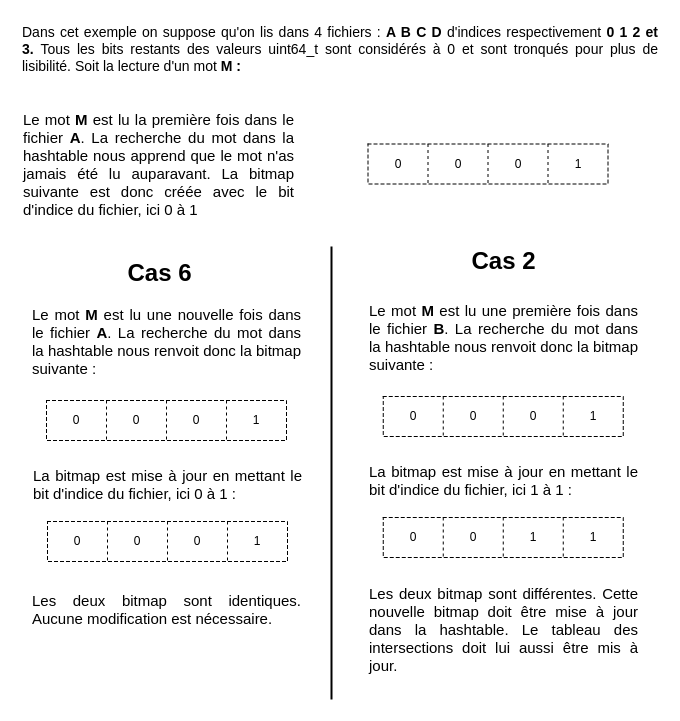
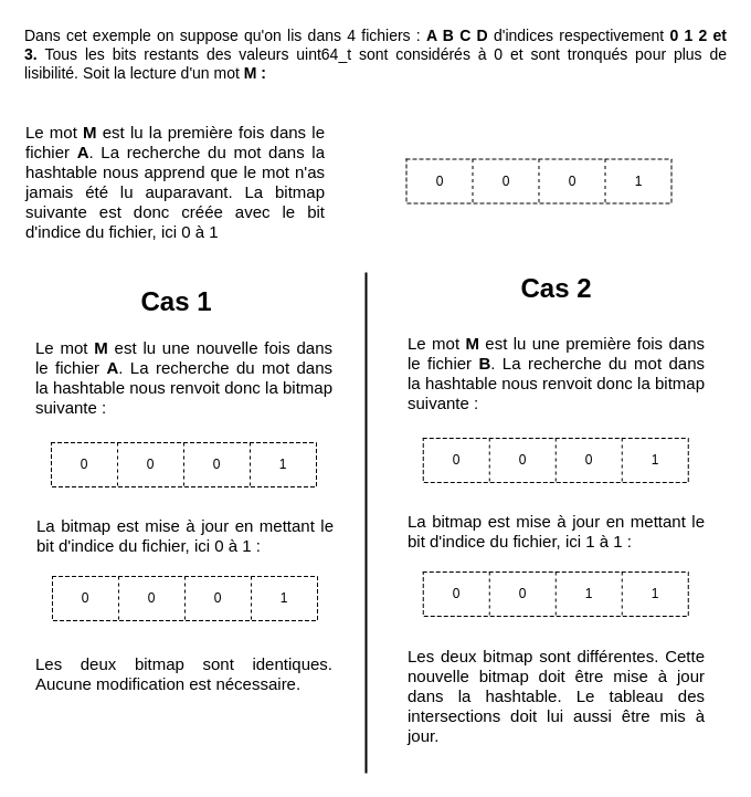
  <mxCell id="0" />
  <mxCell id="1" parent="0" />
  <mxCell id="2" value="&lt;div style=&quot;text-align: justify;&quot;&gt;Le mot &lt;b&gt;M &lt;/b&gt;est lu la première fois dans le fichier &lt;b&gt;A&lt;/b&gt;. La recherche du mot dans la hashtable nous apprend que le mot n'as jamais été lu auparavant. La bitmap suivante est donc créée avec le bit d'indice du fichier, ici 0 à 1&lt;/div&gt;" style="text;strokeColor=none;align=center;fillColor=none;html=1;verticalAlign=middle;whiteSpace=wrap;rounded=0;fontSize=15;" parent="1" vertex="1"><mxGeometry x="22" y="103" width="273" height="121" as="geometry" /></mxCell>
  <mxCell id="3" value="&lt;div style=&quot;text-align: justify;&quot;&gt;Dans cet exemple on suppose qu'on lis dans 4 fichiers : &lt;b&gt;A B C D&lt;/b&gt;&amp;nbsp;d'indices respectivement&lt;b&gt;&amp;nbsp;&lt;/b&gt;&lt;b style=&quot;background-color: transparent;&quot;&gt;0 1 2 et 3.&lt;/b&gt;&lt;span style=&quot;background-color: transparent;&quot;&gt;&amp;nbsp;Tous les bits restants des valeurs uint64_t sont considérés à 0 et sont tronqués pour plus de lisibilité.&amp;nbsp;&lt;/span&gt;&lt;span style=&quot;background-color: transparent;&quot;&gt;Soit la lecture d'un mot &lt;/span&gt;&lt;b style=&quot;background-color: transparent;&quot;&gt;M :&lt;/b&gt;&lt;/div&gt;" style="text;strokeColor=none;align=left;fillColor=none;html=1;verticalAlign=middle;whiteSpace=wrap;rounded=0;fontSize=14;" parent="1" vertex="1"><mxGeometry x="20" y="20" width="638" height="58" as="geometry" /></mxCell>
  <mxCell id="4" value="" style="shape=table;startSize=0;container=1;collapsible=0;childLayout=tableLayout;dashed=1;" parent="1" vertex="1"><mxGeometry x="367.5" y="143.5" width="240" height="40" as="geometry" /></mxCell>
  <mxCell id="5" value="" style="shape=tableRow;horizontal=0;startSize=0;swimlaneHead=0;swimlaneBody=0;strokeColor=inherit;top=0;left=0;bottom=0;right=0;collapsible=0;dropTarget=0;fillColor=none;points=[[0,0.5],[1,0.5]];portConstraint=eastwest;" parent="4" vertex="1"><mxGeometry width="240" height="40" as="geometry" /></mxCell>
  <mxCell id="6" value="0" style="shape=partialRectangle;html=1;whiteSpace=wrap;connectable=0;strokeColor=inherit;overflow=hidden;fillColor=none;top=0;left=0;bottom=0;right=0;pointerEvents=1;" parent="5" vertex="1"><mxGeometry width="60" height="40" as="geometry"><mxRectangle width="60" height="40" as="alternateBounds" /></mxGeometry></mxCell>
  <mxCell id="7" value="0" style="shape=partialRectangle;html=1;whiteSpace=wrap;connectable=0;strokeColor=inherit;overflow=hidden;fillColor=none;top=0;left=0;bottom=0;right=0;pointerEvents=1;" parent="5" vertex="1"><mxGeometry x="60" width="60" height="40" as="geometry"><mxRectangle width="60" height="40" as="alternateBounds" /></mxGeometry></mxCell>
  <mxCell id="8" value="0" style="shape=partialRectangle;html=1;whiteSpace=wrap;connectable=0;strokeColor=inherit;overflow=hidden;fillColor=none;top=0;left=0;bottom=0;right=0;pointerEvents=1;" parent="5" vertex="1"><mxGeometry x="120" width="60" height="40" as="geometry"><mxRectangle width="60" height="40" as="alternateBounds" /></mxGeometry></mxCell>
  <mxCell id="9" value="1" style="shape=partialRectangle;html=1;whiteSpace=wrap;connectable=0;strokeColor=inherit;overflow=hidden;fillColor=none;top=0;left=0;bottom=0;right=0;pointerEvents=1;" parent="5" vertex="1"><mxGeometry x="180" width="60" height="40" as="geometry"><mxRectangle width="60" height="40" as="alternateBounds" /></mxGeometry></mxCell>
  <mxCell id="10" value="" style="line;strokeWidth=2;direction=south;html=1;" vertex="1" parent="1"><mxGeometry x="326" y="246" width="10" height="453" as="geometry" /></mxCell>
  <mxCell id="11" value="&lt;div style=&quot;text-align: justify;&quot;&gt;Le mot &lt;b&gt;M &lt;/b&gt;est lu une nouvelle fois dans le fichier &lt;b&gt;A&lt;/b&gt;. La recherche du mot dans la hashtable nous renvoit donc la bitmap suivante :&lt;/div&gt;" style="text;strokeColor=none;align=center;fillColor=none;html=1;verticalAlign=middle;whiteSpace=wrap;rounded=0;fontSize=15;" vertex="1" parent="1"><mxGeometry x="30.75" y="302" width="270.5" height="77" as="geometry" /></mxCell>
- <mxCell id="12" value="Cas 6" style="text;strokeColor=none;fillColor=none;html=1;fontSize=24;fontStyle=1;verticalAlign=middle;align=center;" vertex="1" parent="1"><mxGeometry x="108.5" y="253" width="100" height="40" as="geometry" /></mxCell>
+ <mxCell id="12" value="Cas 1" style="text;strokeColor=none;fillColor=none;html=1;fontSize=24;fontStyle=1;verticalAlign=middle;align=center;" vertex="1" parent="1"><mxGeometry x="108.5" y="253" width="100" height="40" as="geometry" /></mxCell>
  <mxCell id="13" value="" style="shape=table;startSize=0;container=1;collapsible=0;childLayout=tableLayout;dashed=1;" vertex="1" parent="1"><mxGeometry x="46" y="400" width="240" height="40" as="geometry" /></mxCell>
  <mxCell id="14" value="" style="shape=tableRow;horizontal=0;startSize=0;swimlaneHead=0;swimlaneBody=0;strokeColor=inherit;top=0;left=0;bottom=0;right=0;collapsible=0;dropTarget=0;fillColor=none;points=[[0,0.5],[1,0.5]];portConstraint=eastwest;" vertex="1" parent="13"><mxGeometry width="240" height="40" as="geometry" /></mxCell>
  <mxCell id="15" value="0" style="shape=partialRectangle;html=1;whiteSpace=wrap;connectable=0;strokeColor=inherit;overflow=hidden;fillColor=none;top=0;left=0;bottom=0;right=0;pointerEvents=1;" vertex="1" parent="14"><mxGeometry width="60" height="40" as="geometry"><mxRectangle width="60" height="40" as="alternateBounds" /></mxGeometry></mxCell>
  <mxCell id="16" value="0" style="shape=partialRectangle;html=1;whiteSpace=wrap;connectable=0;strokeColor=inherit;overflow=hidden;fillColor=none;top=0;left=0;bottom=0;right=0;pointerEvents=1;" vertex="1" parent="14"><mxGeometry x="60" width="60" height="40" as="geometry"><mxRectangle width="60" height="40" as="alternateBounds" /></mxGeometry></mxCell>
  <mxCell id="17" value="0" style="shape=partialRectangle;html=1;whiteSpace=wrap;connectable=0;strokeColor=inherit;overflow=hidden;fillColor=none;top=0;left=0;bottom=0;right=0;pointerEvents=1;" vertex="1" parent="14"><mxGeometry x="120" width="60" height="40" as="geometry"><mxRectangle width="60" height="40" as="alternateBounds" /></mxGeometry></mxCell>
  <mxCell id="18" value="1" style="shape=partialRectangle;html=1;whiteSpace=wrap;connectable=0;strokeColor=inherit;overflow=hidden;fillColor=none;top=0;left=0;bottom=0;right=0;pointerEvents=1;" vertex="1" parent="14"><mxGeometry x="180" width="60" height="40" as="geometry"><mxRectangle width="60" height="40" as="alternateBounds" /></mxGeometry></mxCell>
  <mxCell id="19" value="&lt;div style=&quot;text-align: justify;&quot;&gt;&lt;span style=&quot;background-color: transparent;&quot;&gt;La bitmap est mise à jour en mettant le bit d'indice du fichier, ici 0 à 1 :&lt;/span&gt;&lt;/div&gt;" style="text;strokeColor=none;align=center;fillColor=none;html=1;verticalAlign=middle;whiteSpace=wrap;rounded=0;fontSize=15;" vertex="1" parent="1"><mxGeometry x="31.75" y="459" width="270.5" height="50" as="geometry" /></mxCell>
  <mxCell id="20" value="" style="shape=table;startSize=0;container=1;collapsible=0;childLayout=tableLayout;dashed=1;" vertex="1" parent="1"><mxGeometry x="47" y="521" width="240" height="40" as="geometry" /></mxCell>
  <mxCell id="21" value="" style="shape=tableRow;horizontal=0;startSize=0;swimlaneHead=0;swimlaneBody=0;strokeColor=inherit;top=0;left=0;bottom=0;right=0;collapsible=0;dropTarget=0;fillColor=none;points=[[0,0.5],[1,0.5]];portConstraint=eastwest;" vertex="1" parent="20"><mxGeometry width="240" height="40" as="geometry" /></mxCell>
  <mxCell id="22" value="0" style="shape=partialRectangle;html=1;whiteSpace=wrap;connectable=0;strokeColor=inherit;overflow=hidden;fillColor=none;top=0;left=0;bottom=0;right=0;pointerEvents=1;" vertex="1" parent="21"><mxGeometry width="60" height="40" as="geometry"><mxRectangle width="60" height="40" as="alternateBounds" /></mxGeometry></mxCell>
  <mxCell id="23" value="0" style="shape=partialRectangle;html=1;whiteSpace=wrap;connectable=0;strokeColor=inherit;overflow=hidden;fillColor=none;top=0;left=0;bottom=0;right=0;pointerEvents=1;" vertex="1" parent="21"><mxGeometry x="60" width="60" height="40" as="geometry"><mxRectangle width="60" height="40" as="alternateBounds" /></mxGeometry></mxCell>
  <mxCell id="24" value="0" style="shape=partialRectangle;html=1;whiteSpace=wrap;connectable=0;strokeColor=inherit;overflow=hidden;fillColor=none;top=0;left=0;bottom=0;right=0;pointerEvents=1;" vertex="1" parent="21"><mxGeometry x="120" width="60" height="40" as="geometry"><mxRectangle width="60" height="40" as="alternateBounds" /></mxGeometry></mxCell>
  <mxCell id="25" value="1" style="shape=partialRectangle;html=1;whiteSpace=wrap;connectable=0;strokeColor=inherit;overflow=hidden;fillColor=none;top=0;left=0;bottom=0;right=0;pointerEvents=1;" vertex="1" parent="21"><mxGeometry x="180" width="60" height="40" as="geometry"><mxRectangle width="60" height="40" as="alternateBounds" /></mxGeometry></mxCell>
  <mxCell id="26" value="&lt;div style=&quot;text-align: justify;&quot;&gt;&lt;span style=&quot;background-color: transparent;&quot;&gt;Les deux bitmap sont identiques. Aucune modification est nécessaire.&lt;/span&gt;&lt;/div&gt;" style="text;strokeColor=none;align=center;fillColor=none;html=1;verticalAlign=middle;whiteSpace=wrap;rounded=0;fontSize=15;" vertex="1" parent="1"><mxGeometry x="30.75" y="584" width="270.5" height="50" as="geometry" /></mxCell>
  <mxCell id="27" value="&lt;div style=&quot;text-align: justify;&quot;&gt;Le mot &lt;b&gt;M &lt;/b&gt;est lu une première fois dans le fichier &lt;b&gt;B&lt;/b&gt;. La recherche du mot dans la hashtable nous renvoit donc la bitmap suivante :&lt;/div&gt;" style="text;strokeColor=none;align=center;fillColor=none;html=1;verticalAlign=middle;whiteSpace=wrap;rounded=0;fontSize=15;" vertex="1" parent="1"><mxGeometry x="367.5" y="298" width="270.5" height="77" as="geometry" /></mxCell>
  <mxCell id="28" value="" style="shape=table;startSize=0;container=1;collapsible=0;childLayout=tableLayout;dashed=1;" vertex="1" parent="1"><mxGeometry x="382.75" y="396" width="240" height="40" as="geometry" /></mxCell>
  <mxCell id="29" value="" style="shape=tableRow;horizontal=0;startSize=0;swimlaneHead=0;swimlaneBody=0;strokeColor=inherit;top=0;left=0;bottom=0;right=0;collapsible=0;dropTarget=0;fillColor=none;points=[[0,0.5],[1,0.5]];portConstraint=eastwest;" vertex="1" parent="28"><mxGeometry width="240" height="40" as="geometry" /></mxCell>
  <mxCell id="30" value="0" style="shape=partialRectangle;html=1;whiteSpace=wrap;connectable=0;strokeColor=inherit;overflow=hidden;fillColor=none;top=0;left=0;bottom=0;right=0;pointerEvents=1;" vertex="1" parent="29"><mxGeometry width="60" height="40" as="geometry"><mxRectangle width="60" height="40" as="alternateBounds" /></mxGeometry></mxCell>
  <mxCell id="31" value="0" style="shape=partialRectangle;html=1;whiteSpace=wrap;connectable=0;strokeColor=inherit;overflow=hidden;fillColor=none;top=0;left=0;bottom=0;right=0;pointerEvents=1;" vertex="1" parent="29"><mxGeometry x="60" width="60" height="40" as="geometry"><mxRectangle width="60" height="40" as="alternateBounds" /></mxGeometry></mxCell>
  <mxCell id="32" value="0" style="shape=partialRectangle;html=1;whiteSpace=wrap;connectable=0;strokeColor=inherit;overflow=hidden;fillColor=none;top=0;left=0;bottom=0;right=0;pointerEvents=1;" vertex="1" parent="29"><mxGeometry x="120" width="60" height="40" as="geometry"><mxRectangle width="60" height="40" as="alternateBounds" /></mxGeometry></mxCell>
  <mxCell id="33" value="1" style="shape=partialRectangle;html=1;whiteSpace=wrap;connectable=0;strokeColor=inherit;overflow=hidden;fillColor=none;top=0;left=0;bottom=0;right=0;pointerEvents=1;" vertex="1" parent="29"><mxGeometry x="180" width="60" height="40" as="geometry"><mxRectangle width="60" height="40" as="alternateBounds" /></mxGeometry></mxCell>
  <mxCell id="34" value="&lt;div style=&quot;text-align: justify;&quot;&gt;&lt;span style=&quot;background-color: transparent;&quot;&gt;La bitmap est mise à jour en mettant le bit d'indice du fichier, ici 1 à 1 :&lt;/span&gt;&lt;/div&gt;" style="text;strokeColor=none;align=center;fillColor=none;html=1;verticalAlign=middle;whiteSpace=wrap;rounded=0;fontSize=15;" vertex="1" parent="1"><mxGeometry x="367.5" y="455" width="270.5" height="50" as="geometry" /></mxCell>
  <mxCell id="35" value="" style="shape=table;startSize=0;container=1;collapsible=0;childLayout=tableLayout;dashed=1;" vertex="1" parent="1"><mxGeometry x="382.75" y="517" width="240" height="40" as="geometry" /></mxCell>
  <mxCell id="36" value="" style="shape=tableRow;horizontal=0;startSize=0;swimlaneHead=0;swimlaneBody=0;strokeColor=inherit;top=0;left=0;bottom=0;right=0;collapsible=0;dropTarget=0;fillColor=none;points=[[0,0.5],[1,0.5]];portConstraint=eastwest;" vertex="1" parent="35"><mxGeometry width="240" height="40" as="geometry" /></mxCell>
  <mxCell id="37" value="0" style="shape=partialRectangle;html=1;whiteSpace=wrap;connectable=0;strokeColor=inherit;overflow=hidden;fillColor=none;top=0;left=0;bottom=0;right=0;pointerEvents=1;" vertex="1" parent="36"><mxGeometry width="60" height="40" as="geometry"><mxRectangle width="60" height="40" as="alternateBounds" /></mxGeometry></mxCell>
  <mxCell id="38" value="0" style="shape=partialRectangle;html=1;whiteSpace=wrap;connectable=0;strokeColor=inherit;overflow=hidden;fillColor=none;top=0;left=0;bottom=0;right=0;pointerEvents=1;" vertex="1" parent="36"><mxGeometry x="60" width="60" height="40" as="geometry"><mxRectangle width="60" height="40" as="alternateBounds" /></mxGeometry></mxCell>
  <mxCell id="39" value="1" style="shape=partialRectangle;html=1;whiteSpace=wrap;connectable=0;strokeColor=inherit;overflow=hidden;fillColor=none;top=0;left=0;bottom=0;right=0;pointerEvents=1;" vertex="1" parent="36"><mxGeometry x="120" width="60" height="40" as="geometry"><mxRectangle width="60" height="40" as="alternateBounds" /></mxGeometry></mxCell>
  <mxCell id="40" value="1" style="shape=partialRectangle;html=1;whiteSpace=wrap;connectable=0;strokeColor=inherit;overflow=hidden;fillColor=none;top=0;left=0;bottom=0;right=0;pointerEvents=1;" vertex="1" parent="36"><mxGeometry x="180" width="60" height="40" as="geometry"><mxRectangle width="60" height="40" as="alternateBounds" /></mxGeometry></mxCell>
  <mxCell id="41" value="&lt;div style=&quot;text-align: justify;&quot;&gt;&lt;span style=&quot;background-color: transparent;&quot;&gt;Les deux bitmap sont différentes. Cette nouvelle bitmap doit être mise à jour dans la hashtable. Le tableau des intersections doit lui aussi être mis à jour.&lt;/span&gt;&lt;/div&gt;" style="text;strokeColor=none;align=center;fillColor=none;html=1;verticalAlign=middle;whiteSpace=wrap;rounded=0;fontSize=15;" vertex="1" parent="1"><mxGeometry x="367.5" y="580" width="270.5" height="98" as="geometry" /></mxCell>
  <mxCell id="42" value="Cas 2" style="text;strokeColor=none;fillColor=none;html=1;fontSize=24;fontStyle=1;verticalAlign=middle;align=center;" vertex="1" parent="1"><mxGeometry x="452.75" y="241" width="100" height="40" as="geometry" /></mxCell>
